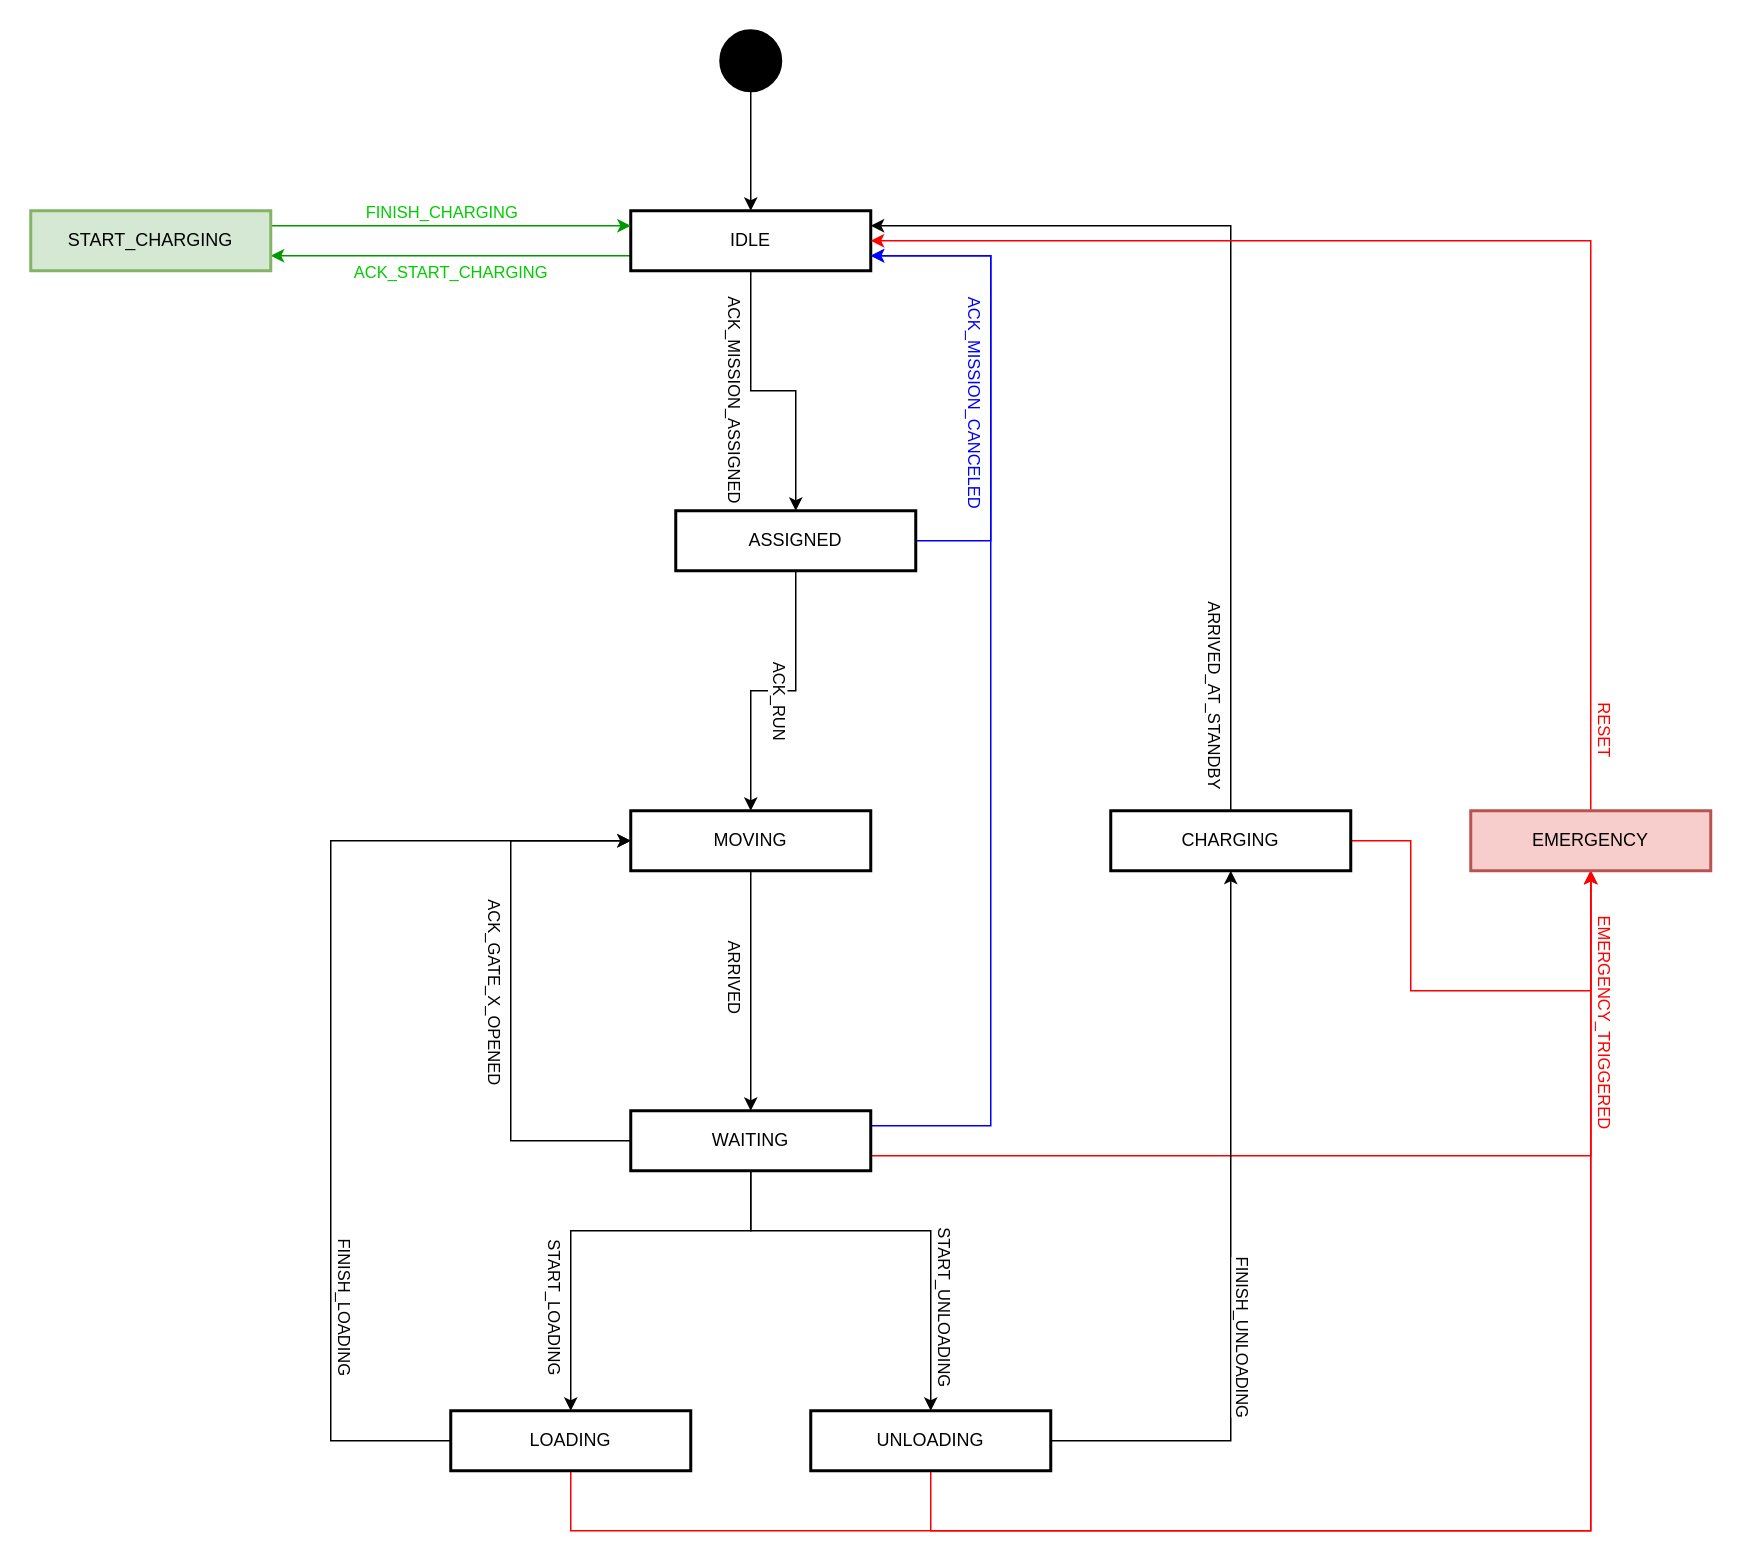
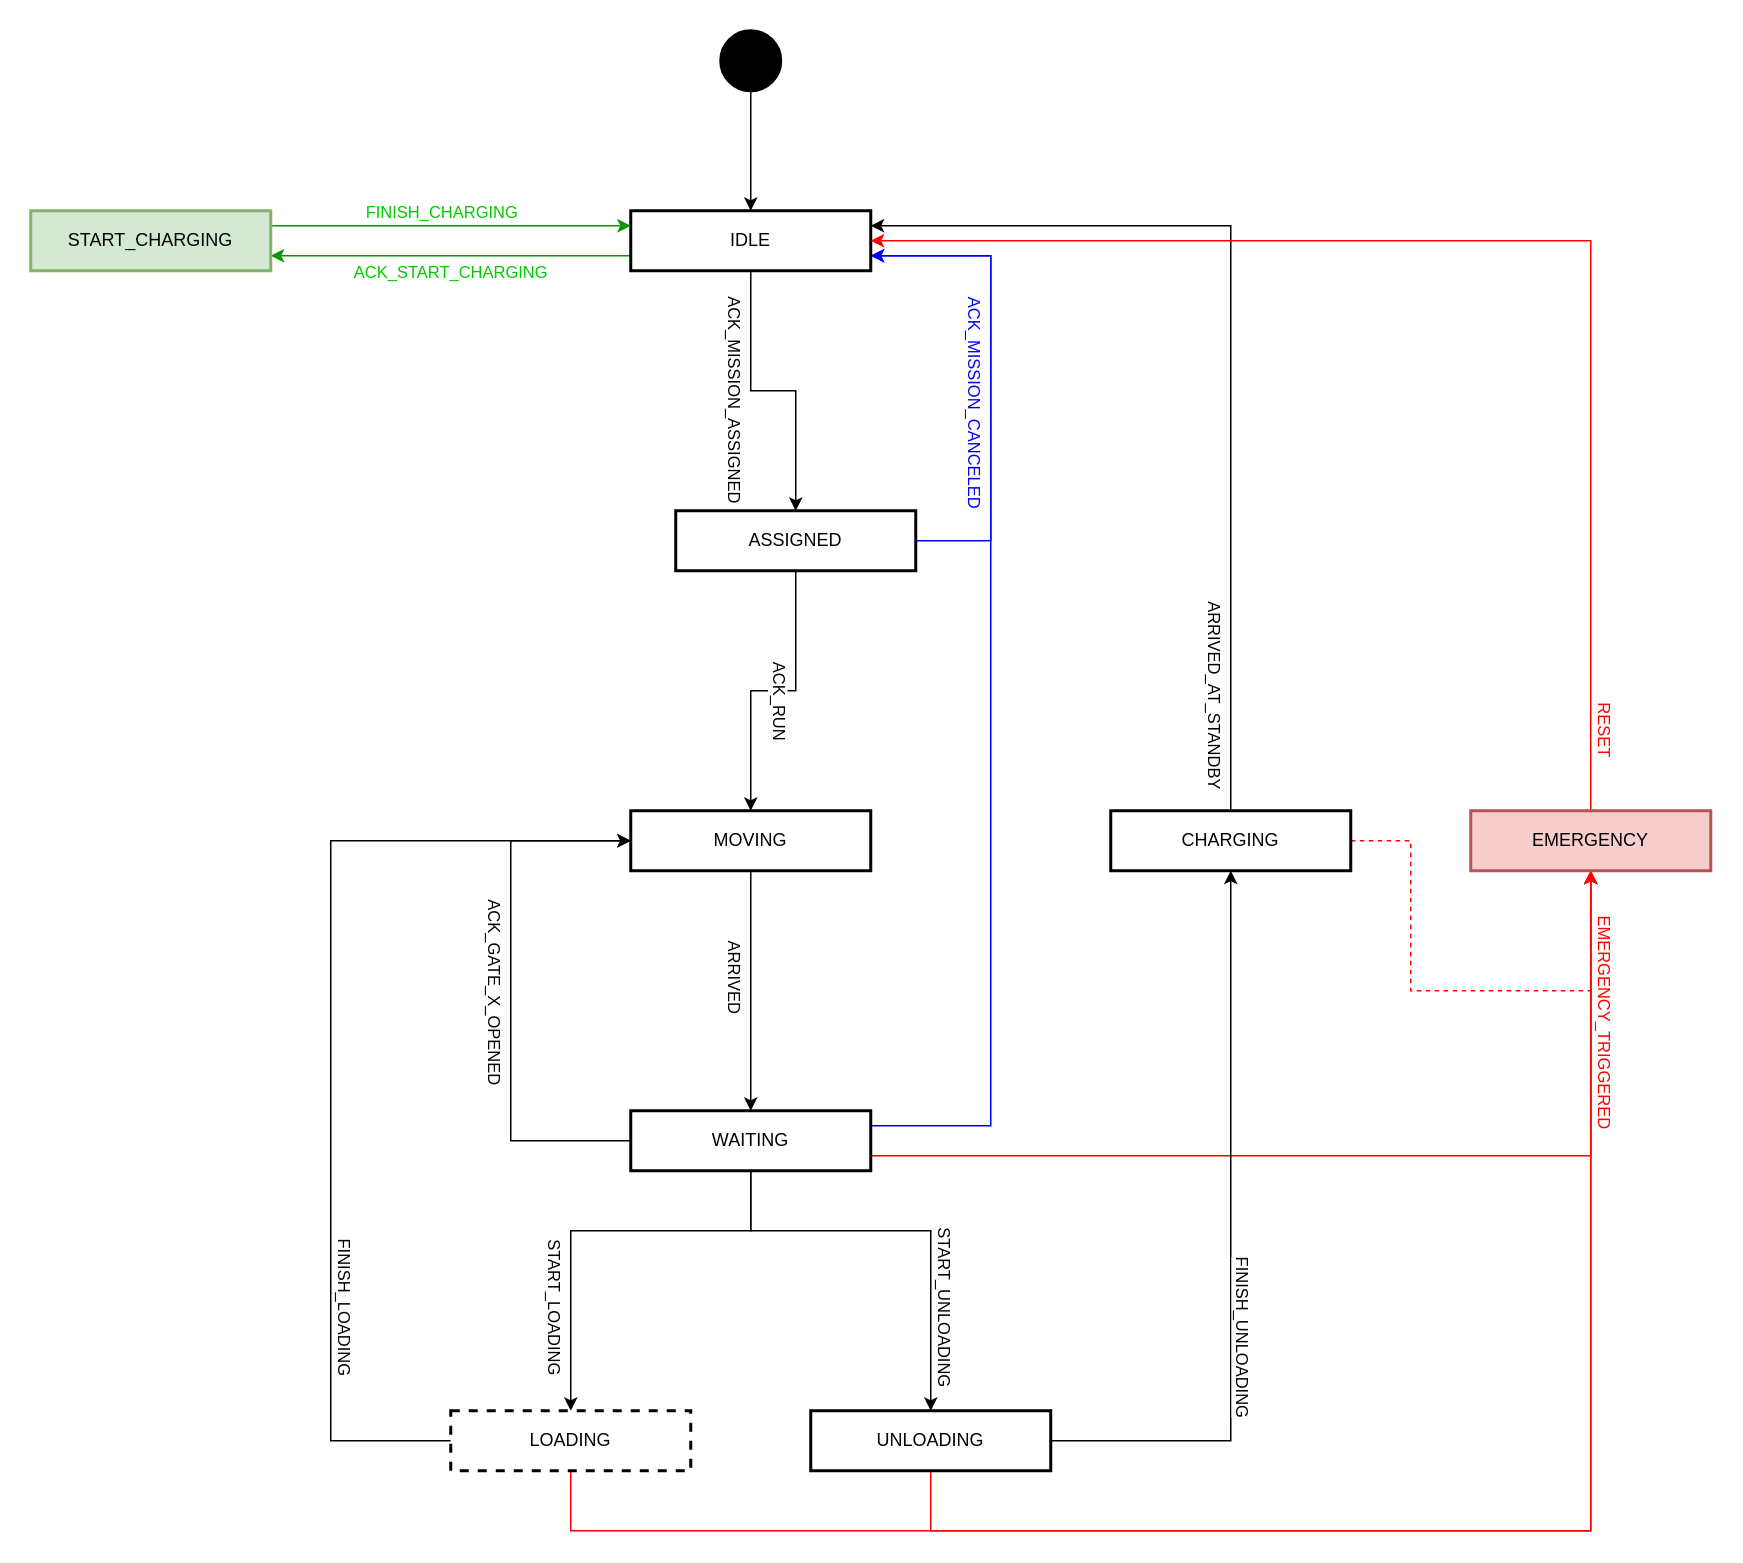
  <mxCell id="0" />
  <mxCell id="1" parent="0" />
  <mxCell id="2" value="" style="edgeStyle=orthogonalEdgeStyle;rounded=0;orthogonalLoop=1;jettySize=auto;html=1;" parent="1" source="3" target="8" edge="1"><mxGeometry relative="1" as="geometry" /></mxCell>
  <mxCell id="3" value="" style="strokeWidth=2;html=1;shape=mxgraph.flowchart.start_2;whiteSpace=wrap;fillColor=#000000;" parent="1" vertex="1"><mxGeometry x="480" y="20" width="40" height="40" as="geometry" /></mxCell>
  <mxCell id="4" value="" style="edgeStyle=orthogonalEdgeStyle;rounded=0;orthogonalLoop=1;jettySize=auto;html=1;" parent="1" source="8" target="12" edge="1"><mxGeometry relative="1" as="geometry" /></mxCell>
  <mxCell id="5" value="ACK_MISSION_ASSIGNED" style="edgeLabel;html=1;align=center;verticalAlign=middle;resizable=0;points=[];rotation=90;" parent="4" vertex="1" connectable="0"><mxGeometry x="-0.625" y="-2" relative="1" as="geometry"><mxPoint x="-8" y="49" as="offset" /></mxGeometry></mxCell>
  <mxCell id="6" style="edgeStyle=orthogonalEdgeStyle;rounded=0;orthogonalLoop=1;jettySize=auto;html=1;entryX=1;entryY=0.75;entryDx=0;entryDy=0;strokeColor=#009900;" parent="1" source="8" target="28" edge="1"><mxGeometry relative="1" as="geometry"><Array as="points"><mxPoint x="350" y="170" /><mxPoint x="350" y="170" /></Array></mxGeometry></mxCell>
  <mxCell id="7" value="ACK_START_CHARGING" style="edgeLabel;html=1;align=center;verticalAlign=middle;resizable=0;points=[];fontColor=#00CC00;" parent="6" vertex="1" connectable="0"><mxGeometry x="-0.312" y="-1" relative="1" as="geometry"><mxPoint x="-38" y="11" as="offset" /></mxGeometry></mxCell>
  <mxCell id="8" value="IDLE" style="whiteSpace=wrap;html=1;strokeWidth=2;" parent="1" vertex="1"><mxGeometry x="420" y="140" width="160" height="40" as="geometry" /></mxCell>
  <mxCell id="9" style="edgeStyle=orthogonalEdgeStyle;rounded=0;orthogonalLoop=1;jettySize=auto;html=1;entryX=0.5;entryY=0;entryDx=0;entryDy=0;" parent="1" source="12" target="15" edge="1"><mxGeometry relative="1" as="geometry" /></mxCell>
  <mxCell id="10" value="ACK_RUN" style="edgeLabel;html=1;align=center;verticalAlign=middle;resizable=0;points=[];rotation=90;" parent="9" vertex="1" connectable="0"><mxGeometry x="-0.613" y="2" relative="1" as="geometry"><mxPoint x="-12" y="49" as="offset" /></mxGeometry></mxCell>
  <mxCell id="11" style="edgeStyle=orthogonalEdgeStyle;rounded=0;orthogonalLoop=1;jettySize=auto;html=1;entryX=1;entryY=0.75;entryDx=0;entryDy=0;fillColor=#dae8fc;strokeColor=#0000FF;" parent="1" source="12" target="8" edge="1"><mxGeometry relative="1" as="geometry"><Array as="points"><mxPoint x="660" y="360" /><mxPoint x="660" y="170" /></Array></mxGeometry></mxCell>
  <mxCell id="12" value="ASSIGNED" style="whiteSpace=wrap;html=1;strokeWidth=2;" parent="1" vertex="1"><mxGeometry x="450" y="340" width="160" height="40" as="geometry" /></mxCell>
  <mxCell id="13" style="edgeStyle=orthogonalEdgeStyle;rounded=0;orthogonalLoop=1;jettySize=auto;html=1;entryX=0.5;entryY=0;entryDx=0;entryDy=0;" parent="1" source="15" target="25" edge="1"><mxGeometry relative="1" as="geometry" /></mxCell>
  <mxCell id="14" value="ARRIVED" style="edgeLabel;html=1;align=center;verticalAlign=middle;resizable=0;points=[];rotation=90;" parent="13" vertex="1" connectable="0"><mxGeometry x="-0.637" y="-1" relative="1" as="geometry"><mxPoint x="-9" y="41" as="offset" /></mxGeometry></mxCell>
  <mxCell id="15" value="MOVING" style="whiteSpace=wrap;html=1;strokeWidth=2;" parent="1" vertex="1"><mxGeometry x="420" y="540" width="160" height="40" as="geometry" /></mxCell>
  <mxCell id="16" style="edgeStyle=orthogonalEdgeStyle;rounded=0;orthogonalLoop=1;jettySize=auto;html=1;entryX=0.5;entryY=0;entryDx=0;entryDy=0;" parent="1" source="25" target="32" edge="1"><mxGeometry relative="1" as="geometry"><Array as="points"><mxPoint x="500" y="820" /><mxPoint x="380" y="820" /></Array></mxGeometry></mxCell>
  <mxCell id="17" value="START_LOADING" style="edgeLabel;html=1;align=center;verticalAlign=middle;resizable=0;points=[];rotation=90;" parent="16" vertex="1" connectable="0"><mxGeometry x="0.77" y="5" relative="1" as="geometry"><mxPoint x="-15" y="-38" as="offset" /></mxGeometry></mxCell>
  <mxCell id="18" style="edgeStyle=orthogonalEdgeStyle;rounded=0;orthogonalLoop=1;jettySize=auto;html=1;entryX=0.5;entryY=0;entryDx=0;entryDy=0;" parent="1" source="25" target="37" edge="1"><mxGeometry relative="1" as="geometry"><Array as="points"><mxPoint x="500" y="820" /><mxPoint x="620" y="820" /></Array></mxGeometry></mxCell>
  <mxCell id="19" value="START_UNLOADING" style="edgeLabel;html=1;align=center;verticalAlign=middle;resizable=0;points=[];rotation=90;" parent="18" vertex="1" connectable="0"><mxGeometry x="0.765" y="4" relative="1" as="geometry"><mxPoint x="6" y="-37" as="offset" /></mxGeometry></mxCell>
  <mxCell id="20" style="edgeStyle=orthogonalEdgeStyle;rounded=0;orthogonalLoop=1;jettySize=auto;html=1;entryX=0;entryY=0.5;entryDx=0;entryDy=0;" parent="1" source="25" target="15" edge="1"><mxGeometry relative="1" as="geometry"><Array as="points"><mxPoint x="340" y="760" /><mxPoint x="340" y="560" /></Array></mxGeometry></mxCell>
  <mxCell id="21" value="ACK_GATE_X_OPENED" style="edgeLabel;html=1;align=center;verticalAlign=middle;resizable=0;points=[];rotation=90;" parent="20" vertex="1" connectable="0"><mxGeometry x="-0.685" y="1" relative="1" as="geometry"><mxPoint x="-33" y="-101" as="offset" /></mxGeometry></mxCell>
  <mxCell id="22" style="edgeStyle=orthogonalEdgeStyle;rounded=0;orthogonalLoop=1;jettySize=auto;html=1;entryX=1;entryY=0.75;entryDx=0;entryDy=0;fillColor=#dae8fc;strokeColor=#0000FF;exitX=1;exitY=0.25;exitDx=0;exitDy=0;" parent="1" source="25" target="8" edge="1"><mxGeometry relative="1" as="geometry"><Array as="points"><mxPoint x="660" y="750" /><mxPoint x="660" y="170" /></Array></mxGeometry></mxCell>
  <mxCell id="23" value="ACK_MISSION_CANCELED" style="edgeLabel;html=1;align=center;verticalAlign=middle;resizable=0;points=[];fontColor=#0000FF;rotation=90;" parent="22" vertex="1" connectable="0"><mxGeometry x="0.51" y="1" relative="1" as="geometry"><mxPoint x="-9" y="-4" as="offset" /></mxGeometry></mxCell>
  <mxCell id="24" style="edgeStyle=orthogonalEdgeStyle;rounded=0;orthogonalLoop=1;jettySize=auto;html=1;entryX=0.5;entryY=1;entryDx=0;entryDy=0;exitX=1;exitY=0.75;exitDx=0;exitDy=0;strokeColor=#FF0000;" parent="1" source="25" target="44" edge="1"><mxGeometry relative="1" as="geometry" /></mxCell>
  <mxCell id="25" value="WAITING" style="whiteSpace=wrap;html=1;strokeWidth=2;" parent="1" vertex="1"><mxGeometry x="420" y="740" width="160" height="40" as="geometry" /></mxCell>
  <mxCell id="26" style="edgeStyle=orthogonalEdgeStyle;rounded=0;orthogonalLoop=1;jettySize=auto;html=1;entryX=0;entryY=0.25;entryDx=0;entryDy=0;strokeColor=#009900;" parent="1" source="28" target="8" edge="1"><mxGeometry relative="1" as="geometry"><Array as="points"><mxPoint x="240" y="150" /><mxPoint x="240" y="150" /></Array></mxGeometry></mxCell>
  <mxCell id="27" value="FINISH_CHARGING" style="edgeLabel;html=1;align=center;verticalAlign=middle;resizable=0;points=[];fontColor=#00CC00;" parent="26" vertex="1" connectable="0"><mxGeometry x="-0.06" y="1" relative="1" as="geometry"><mxPoint y="-9" as="offset" /></mxGeometry></mxCell>
  <mxCell id="28" value="START_CHARGING" style="whiteSpace=wrap;html=1;strokeWidth=2;fillColor=#d5e8d4;strokeColor=#82b366;" parent="1" vertex="1"><mxGeometry x="20" y="140" width="160" height="40" as="geometry" /></mxCell>
  <mxCell id="29" style="edgeStyle=orthogonalEdgeStyle;rounded=0;orthogonalLoop=1;jettySize=auto;html=1;entryX=0;entryY=0.5;entryDx=0;entryDy=0;" parent="1" source="32" target="15" edge="1"><mxGeometry relative="1" as="geometry"><Array as="points"><mxPoint x="220" y="960" /><mxPoint x="220" y="560" /></Array></mxGeometry></mxCell>
  <mxCell id="30" value="FINISH_LOADING" style="edgeLabel;html=1;align=center;verticalAlign=middle;resizable=0;points=[];rotation=90;" parent="29" vertex="1" connectable="0"><mxGeometry x="-0.654" y="4" relative="1" as="geometry"><mxPoint x="14" y="-52" as="offset" /></mxGeometry></mxCell>
  <mxCell id="31" style="edgeStyle=orthogonalEdgeStyle;rounded=0;orthogonalLoop=1;jettySize=auto;html=1;entryX=0.5;entryY=1;entryDx=0;entryDy=0;strokeColor=#FF0000;" parent="1" source="32" target="44" edge="1"><mxGeometry relative="1" as="geometry"><Array as="points"><mxPoint x="380" y="1020" /><mxPoint x="1060" y="1020" /></Array></mxGeometry></mxCell>
- <mxCell id="32" value="LOADING" style="whiteSpace=wrap;html=1;strokeWidth=2;" parent="1" vertex="1"><mxGeometry x="300" y="940" width="160" height="40" as="geometry" /></mxCell>
+ <mxCell id="32" value="LOADING" style="whiteSpace=wrap;html=1;strokeWidth=2;dashed=1;" parent="1" vertex="1"><mxGeometry x="300" y="940" width="160" height="40" as="geometry" /></mxCell>
  <mxCell id="33" value="" style="edgeStyle=orthogonalEdgeStyle;rounded=0;orthogonalLoop=1;jettySize=auto;html=1;" parent="1" source="37" target="41" edge="1"><mxGeometry relative="1" as="geometry"><Array as="points"><mxPoint x="820" y="960" /></Array></mxGeometry></mxCell>
  <mxCell id="34" value="FINISH_UNLOADING" style="edgeLabel;html=1;align=center;verticalAlign=middle;resizable=0;points=[];rotation=90;" parent="33" vertex="1" connectable="0"><mxGeometry x="-0.374" y="-1" relative="1" as="geometry"><mxPoint x="8" y="-33" as="offset" /></mxGeometry></mxCell>
  <mxCell id="35" value="" style="edgeStyle=orthogonalEdgeStyle;rounded=0;orthogonalLoop=1;jettySize=auto;html=1;strokeColor=#FF0000;" parent="1" source="37" target="44" edge="1"><mxGeometry relative="1" as="geometry"><Array as="points"><mxPoint x="620" y="1020" /><mxPoint x="1060" y="1020" /></Array></mxGeometry></mxCell>
  <mxCell id="36" value="EMERGENCY_TRIGGERED" style="edgeLabel;html=1;align=center;verticalAlign=middle;resizable=0;points=[];fontColor=#FF0000;rotation=90;" parent="35" vertex="1" connectable="0"><mxGeometry x="0.922" y="1" relative="1" as="geometry"><mxPoint x="11" y="64" as="offset" /></mxGeometry></mxCell>
  <mxCell id="37" value="UNLOADING" style="whiteSpace=wrap;html=1;strokeWidth=2;" parent="1" vertex="1"><mxGeometry x="540" y="940" width="160" height="40" as="geometry" /></mxCell>
  <mxCell id="38" style="edgeStyle=orthogonalEdgeStyle;rounded=0;orthogonalLoop=1;jettySize=auto;html=1;entryX=1;entryY=0.25;entryDx=0;entryDy=0;" parent="1" source="41" target="8" edge="1"><mxGeometry relative="1" as="geometry"><Array as="points"><mxPoint x="820" y="150" /></Array></mxGeometry></mxCell>
  <mxCell id="39" value="ARRIVED_AT_STANDBY" style="edgeLabel;html=1;align=center;verticalAlign=middle;resizable=0;points=[];rotation=90;" parent="38" vertex="1" connectable="0"><mxGeometry x="-0.671" y="2" relative="1" as="geometry"><mxPoint x="-8" y="26" as="offset" /></mxGeometry></mxCell>
- <mxCell id="40" style="edgeStyle=orthogonalEdgeStyle;rounded=0;orthogonalLoop=1;jettySize=auto;html=1;entryX=0.5;entryY=1;entryDx=0;entryDy=0;strokeColor=#FF0000;" edge="1" parent="1" source="41" target="44"><mxGeometry relative="1" as="geometry"><Array as="points"><mxPoint x="940" y="560" /><mxPoint x="940" y="660" /><mxPoint x="1060" y="660" /></Array></mxGeometry></mxCell>
+ <mxCell id="40" style="edgeStyle=orthogonalEdgeStyle;rounded=0;orthogonalLoop=1;jettySize=auto;html=1;entryX=0.5;entryY=1;entryDx=0;entryDy=0;strokeColor=#FF0000;dashed=1;" edge="1" parent="1" source="41" target="44"><mxGeometry relative="1" as="geometry"><Array as="points"><mxPoint x="940" y="560" /><mxPoint x="940" y="660" /><mxPoint x="1060" y="660" /></Array></mxGeometry></mxCell>
  <mxCell id="41" value="CHARGING" style="whiteSpace=wrap;html=1;strokeWidth=2;" parent="1" vertex="1"><mxGeometry x="740" y="540" width="160" height="40" as="geometry" /></mxCell>
  <mxCell id="42" style="edgeStyle=orthogonalEdgeStyle;rounded=0;orthogonalLoop=1;jettySize=auto;html=1;entryX=1;entryY=0.5;entryDx=0;entryDy=0;strokeColor=#FF0000;" parent="1" source="44" target="8" edge="1"><mxGeometry relative="1" as="geometry"><Array as="points"><mxPoint x="1060" y="160" /></Array></mxGeometry></mxCell>
  <mxCell id="43" value="RESET" style="edgeLabel;html=1;align=center;verticalAlign=middle;resizable=0;points=[];rotation=90;fontColor=#FF0000;" parent="42" vertex="1" connectable="0"><mxGeometry x="-0.741" y="-1" relative="1" as="geometry"><mxPoint x="9" y="56" as="offset" /></mxGeometry></mxCell>
  <mxCell id="44" value="EMERGENCY" style="whiteSpace=wrap;html=1;strokeWidth=2;fillColor=#f8cecc;strokeColor=#b85450;" parent="1" vertex="1"><mxGeometry x="980" y="540" width="160" height="40" as="geometry" /></mxCell>
